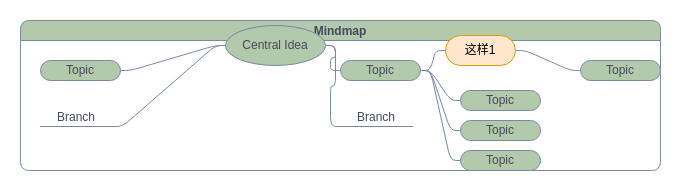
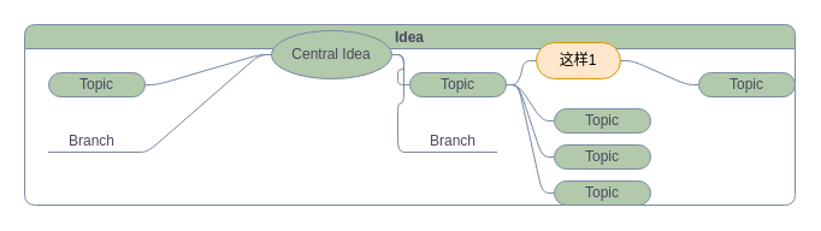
  <mxCell id="0" />
  <mxCell id="1" parent="0" />
- <mxCell id="2" value="Mindmap" style="swimlane;startSize=20;horizontal=1;containerType=tree;rounded=1;fillColor=#B2C9AB;strokeColor=#788AA3;fontColor=#46495D;" vertex="1" parent="1"><mxGeometry x="20" y="20" width="640" height="150" as="geometry"><mxRectangle x="210" y="160" width="90" height="20" as="alternateBounds" /></mxGeometry></mxCell>
+ <mxCell id="2" value="Idea" style="swimlane;startSize=20;horizontal=1;containerType=tree;rounded=1;fillColor=#B2C9AB;strokeColor=#788AA3;fontColor=#46495D;" vertex="1" parent="1"><mxGeometry x="20" y="20" width="640" height="150" as="geometry"><mxRectangle x="210" y="160" width="90" height="20" as="alternateBounds" /></mxGeometry></mxCell>
  <mxCell id="3" value="" style="edgeStyle=entityRelationEdgeStyle;startArrow=none;endArrow=none;segment=10;strokeColor=#788AA3;fontColor=#46495D;" edge="1" parent="2" source="7" target="8"><mxGeometry relative="1" as="geometry" /></mxCell>
  <mxCell id="4" value="" style="edgeStyle=entityRelationEdgeStyle;startArrow=none;endArrow=none;segment=10;strokeColor=#788AA3;fontColor=#46495D;" edge="1" parent="2" source="7" target="9"><mxGeometry relative="1" as="geometry" /></mxCell>
  <mxCell id="5" value="" style="edgeStyle=entityRelationEdgeStyle;startArrow=none;endArrow=none;segment=10;strokeColor=#788AA3;fontColor=#46495D;" edge="1" parent="2" source="7" target="10"><mxGeometry relative="1" as="geometry" /></mxCell>
  <mxCell id="6" value="" style="edgeStyle=entityRelationEdgeStyle;startArrow=none;endArrow=none;segment=10;strokeColor=#788AA3;fontColor=#46495D;" edge="1" parent="2" source="7" target="11"><mxGeometry relative="1" as="geometry" /></mxCell>
  <mxCell id="7" value="Central Idea" style="ellipse;whiteSpace=wrap;html=1;align=center;treeFolding=1;treeMoving=1;newEdgeStyle={&quot;edgeStyle&quot;:&quot;entityRelationEdgeStyle&quot;,&quot;startArrow&quot;:&quot;none&quot;,&quot;endArrow&quot;:&quot;none&quot;,&quot;segment&quot;:10,&quot;curved&quot;:1};rounded=1;fillColor=#B2C9AB;strokeColor=#788AA3;fontColor=#46495D;" vertex="1" parent="2"><mxGeometry x="205" y="5" width="100" height="40" as="geometry" /></mxCell>
  <mxCell id="8" value="Topic" style="whiteSpace=wrap;html=1;arcSize=50;align=center;verticalAlign=middle;strokeWidth=1;autosize=1;spacing=4;treeFolding=1;treeMoving=1;newEdgeStyle={&quot;edgeStyle&quot;:&quot;entityRelationEdgeStyle&quot;,&quot;startArrow&quot;:&quot;none&quot;,&quot;endArrow&quot;:&quot;none&quot;,&quot;segment&quot;:10,&quot;curved&quot;:1};rounded=1;fillColor=#B2C9AB;strokeColor=#788AA3;fontColor=#46495D;" vertex="1" parent="2"><mxGeometry x="320" y="40" width="80" height="20" as="geometry" /></mxCell>
  <mxCell id="9" value="Branch" style="whiteSpace=wrap;html=1;shape=partialRectangle;top=0;left=0;bottom=1;right=0;points=[[0,1],[1,1]];fillColor=none;align=center;verticalAlign=bottom;routingCenterY=0.5;snapToPoint=1;autosize=1;treeFolding=1;treeMoving=1;newEdgeStyle={&quot;edgeStyle&quot;:&quot;entityRelationEdgeStyle&quot;,&quot;startArrow&quot;:&quot;none&quot;,&quot;endArrow&quot;:&quot;none&quot;,&quot;segment&quot;:10,&quot;curved&quot;:1};rounded=1;strokeColor=#788AA3;fontColor=#46495D;" vertex="1" parent="2"><mxGeometry x="320" y="80" width="72" height="26" as="geometry" /></mxCell>
  <mxCell id="10" value="Topic" style="whiteSpace=wrap;html=1;arcSize=50;align=center;verticalAlign=middle;strokeWidth=1;autosize=1;spacing=4;treeFolding=1;treeMoving=1;newEdgeStyle={&quot;edgeStyle&quot;:&quot;entityRelationEdgeStyle&quot;,&quot;startArrow&quot;:&quot;none&quot;,&quot;endArrow&quot;:&quot;none&quot;,&quot;segment&quot;:10,&quot;curved&quot;:1};rounded=1;fillColor=#B2C9AB;strokeColor=#788AA3;fontColor=#46495D;" vertex="1" parent="2"><mxGeometry x="20" y="40" width="80" height="20" as="geometry" /></mxCell>
  <mxCell id="11" value="Branch" style="whiteSpace=wrap;html=1;shape=partialRectangle;top=0;left=0;bottom=1;right=0;points=[[0,1],[1,1]];fillColor=none;align=center;verticalAlign=bottom;routingCenterY=0.5;snapToPoint=1;autosize=1;treeFolding=1;treeMoving=1;newEdgeStyle={&quot;edgeStyle&quot;:&quot;entityRelationEdgeStyle&quot;,&quot;startArrow&quot;:&quot;none&quot;,&quot;endArrow&quot;:&quot;none&quot;,&quot;segment&quot;:10,&quot;curved&quot;:1};rounded=1;strokeColor=#788AA3;fontColor=#46495D;" vertex="1" parent="2"><mxGeometry x="20" y="80" width="72" height="26" as="geometry" /></mxCell>
  <mxCell id="12" value="" style="edgeStyle=entityRelationEdgeStyle;startArrow=none;endArrow=none;segment=10;strokeColor=#788AA3;fontColor=#46495D;" edge="1" target="13" source="8" parent="2"><mxGeometry relative="1" as="geometry"><mxPoint x="470" y="240" as="sourcePoint" /></mxGeometry></mxCell>
  <mxCell id="13" value="这样1" style="whiteSpace=wrap;html=1;arcSize=50;align=center;verticalAlign=middle;strokeWidth=1;autosize=1;spacing=4;treeFolding=1;treeMoving=1;newEdgeStyle={&quot;edgeStyle&quot;:&quot;entityRelationEdgeStyle&quot;,&quot;startArrow&quot;:&quot;none&quot;,&quot;endArrow&quot;:&quot;none&quot;,&quot;segment&quot;:10,&quot;curved&quot;:1};rounded=1;fillColor=#ffe6cc;strokeColor=#d79b00;" vertex="1" parent="2"><mxGeometry x="425" y="15" width="70" height="30" as="geometry" /></mxCell>
  <mxCell id="14" value="" style="edgeStyle=entityRelationEdgeStyle;startArrow=none;endArrow=none;segment=10;strokeColor=#788AA3;fontColor=#46495D;" edge="1" target="15" source="8" parent="2"><mxGeometry relative="1" as="geometry"><mxPoint x="470" y="240" as="sourcePoint" /></mxGeometry></mxCell>
  <mxCell id="15" value="Topic" style="whiteSpace=wrap;html=1;arcSize=50;align=center;verticalAlign=middle;strokeWidth=1;autosize=1;spacing=4;treeFolding=1;treeMoving=1;newEdgeStyle={&quot;edgeStyle&quot;:&quot;entityRelationEdgeStyle&quot;,&quot;startArrow&quot;:&quot;none&quot;,&quot;endArrow&quot;:&quot;none&quot;,&quot;segment&quot;:10,&quot;curved&quot;:1};rounded=1;fillColor=#B2C9AB;strokeColor=#788AA3;fontColor=#46495D;" vertex="1" parent="2"><mxGeometry x="440" y="100" width="80" height="20" as="geometry" /></mxCell>
  <mxCell id="16" value="" style="edgeStyle=entityRelationEdgeStyle;startArrow=none;endArrow=none;segment=10;strokeColor=#788AA3;fontColor=#46495D;" edge="1" target="17" source="8" parent="2"><mxGeometry relative="1" as="geometry"><mxPoint x="610" y="210" as="sourcePoint" /></mxGeometry></mxCell>
  <mxCell id="17" value="Topic" style="whiteSpace=wrap;html=1;arcSize=50;align=center;verticalAlign=middle;strokeWidth=1;autosize=1;spacing=4;treeFolding=1;treeMoving=1;newEdgeStyle={&quot;edgeStyle&quot;:&quot;entityRelationEdgeStyle&quot;,&quot;startArrow&quot;:&quot;none&quot;,&quot;endArrow&quot;:&quot;none&quot;,&quot;segment&quot;:10,&quot;curved&quot;:1};rounded=1;fillColor=#B2C9AB;strokeColor=#788AA3;fontColor=#46495D;" vertex="1" parent="2"><mxGeometry x="440" y="70" width="80" height="20" as="geometry" /></mxCell>
  <mxCell id="18" value="" style="edgeStyle=entityRelationEdgeStyle;startArrow=none;endArrow=none;segment=10;strokeColor=#788AA3;fontColor=#46495D;" edge="1" target="19" source="8" parent="2"><mxGeometry relative="1" as="geometry"><mxPoint x="610" y="210" as="sourcePoint" /></mxGeometry></mxCell>
  <mxCell id="19" value="Topic" style="whiteSpace=wrap;html=1;arcSize=50;align=center;verticalAlign=middle;strokeWidth=1;autosize=1;spacing=4;treeFolding=1;treeMoving=1;newEdgeStyle={&quot;edgeStyle&quot;:&quot;entityRelationEdgeStyle&quot;,&quot;startArrow&quot;:&quot;none&quot;,&quot;endArrow&quot;:&quot;none&quot;,&quot;segment&quot;:10,&quot;curved&quot;:1};rounded=1;fillColor=#B2C9AB;strokeColor=#788AA3;fontColor=#46495D;" vertex="1" parent="2"><mxGeometry x="440" y="130" width="80" height="20" as="geometry" /></mxCell>
  <mxCell id="20" value="" style="edgeStyle=entityRelationEdgeStyle;startArrow=none;endArrow=none;segment=10;strokeColor=#788AA3;fontColor=#46495D;" edge="1" target="21" source="13" parent="2"><mxGeometry relative="1" as="geometry"><mxPoint x="410" y="160" as="sourcePoint" /></mxGeometry></mxCell>
  <mxCell id="21" value="Topic" style="whiteSpace=wrap;html=1;arcSize=50;align=center;verticalAlign=middle;strokeWidth=1;autosize=1;spacing=4;treeFolding=1;treeMoving=1;newEdgeStyle={&quot;edgeStyle&quot;:&quot;entityRelationEdgeStyle&quot;,&quot;startArrow&quot;:&quot;none&quot;,&quot;endArrow&quot;:&quot;none&quot;,&quot;segment&quot;:10,&quot;curved&quot;:1};rounded=1;fillColor=#B2C9AB;strokeColor=#788AA3;fontColor=#46495D;" vertex="1" parent="2"><mxGeometry x="560" y="40" width="80" height="20" as="geometry" /></mxCell>
